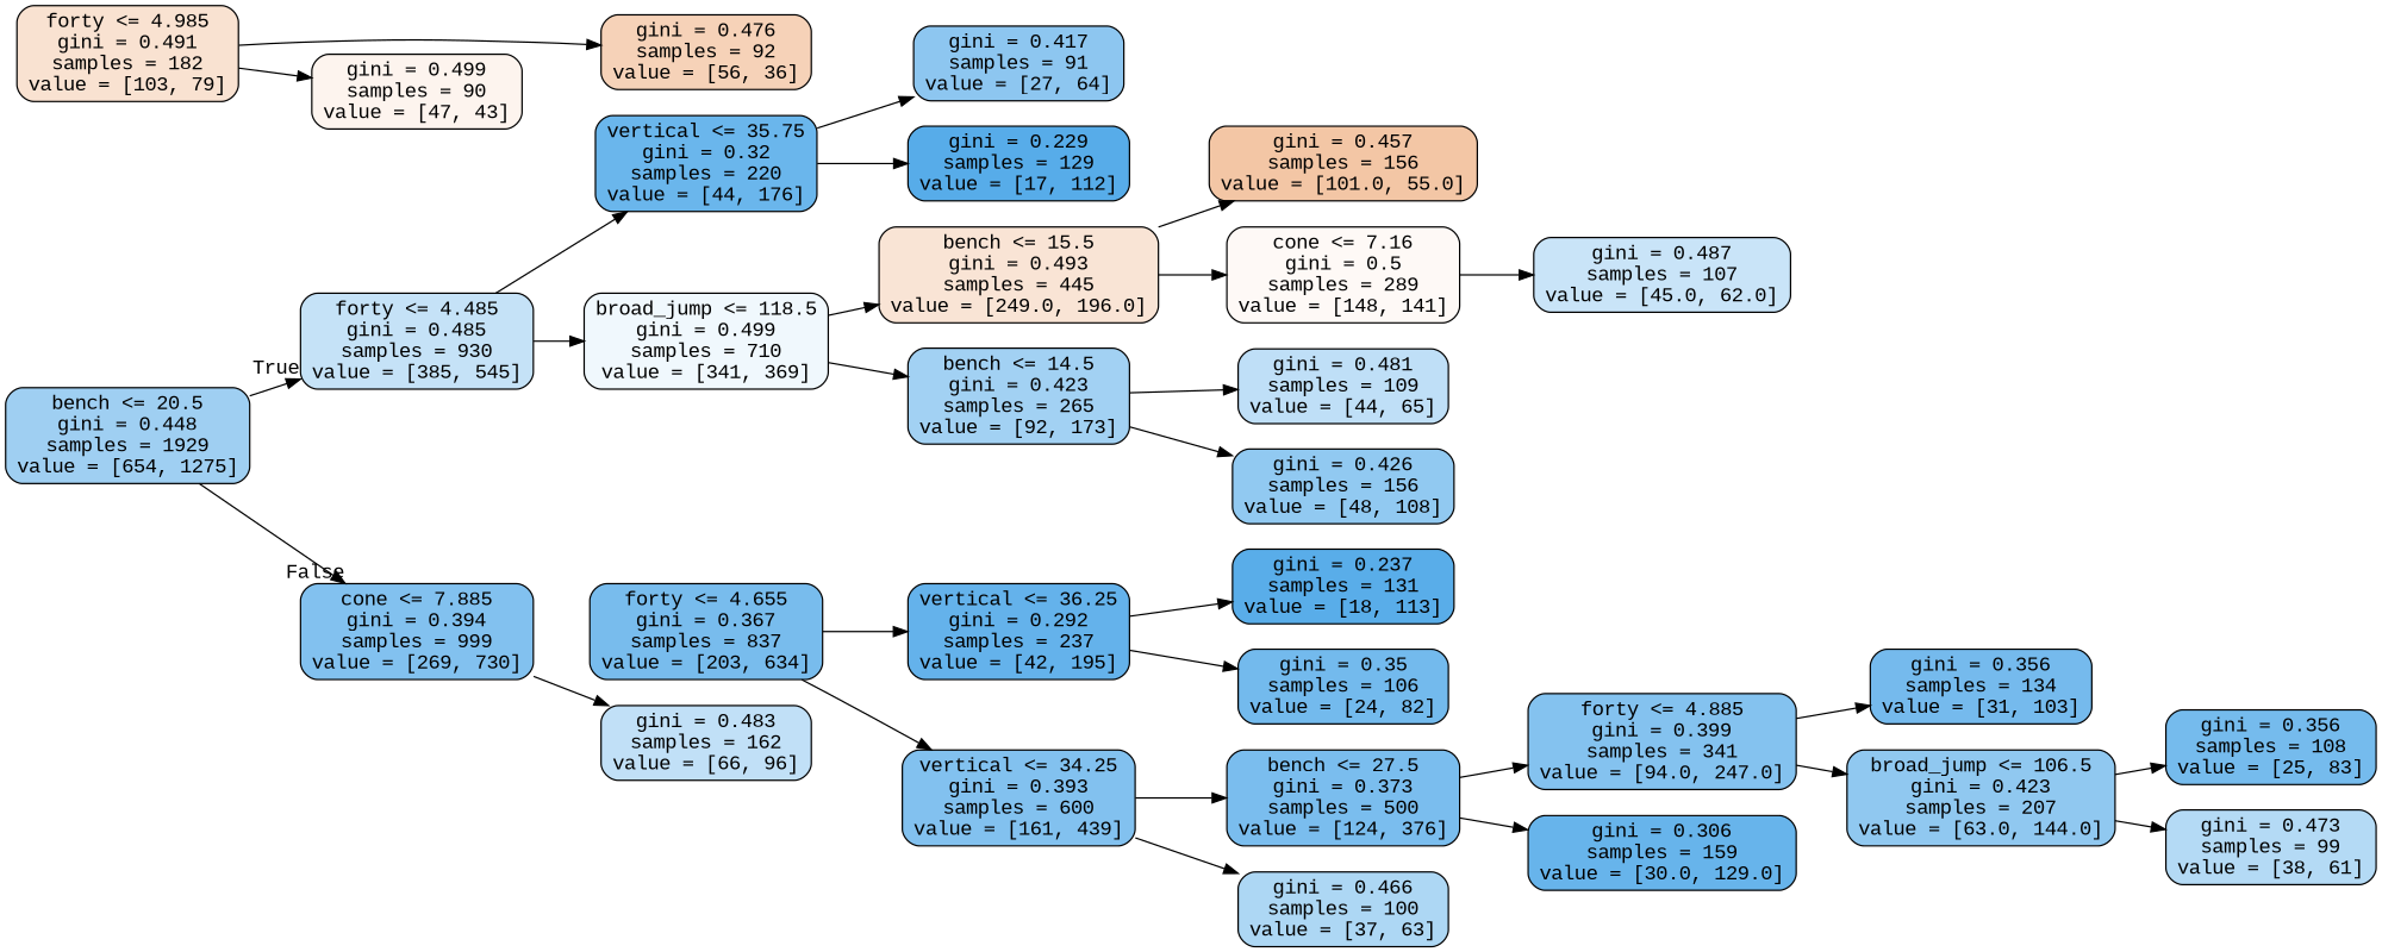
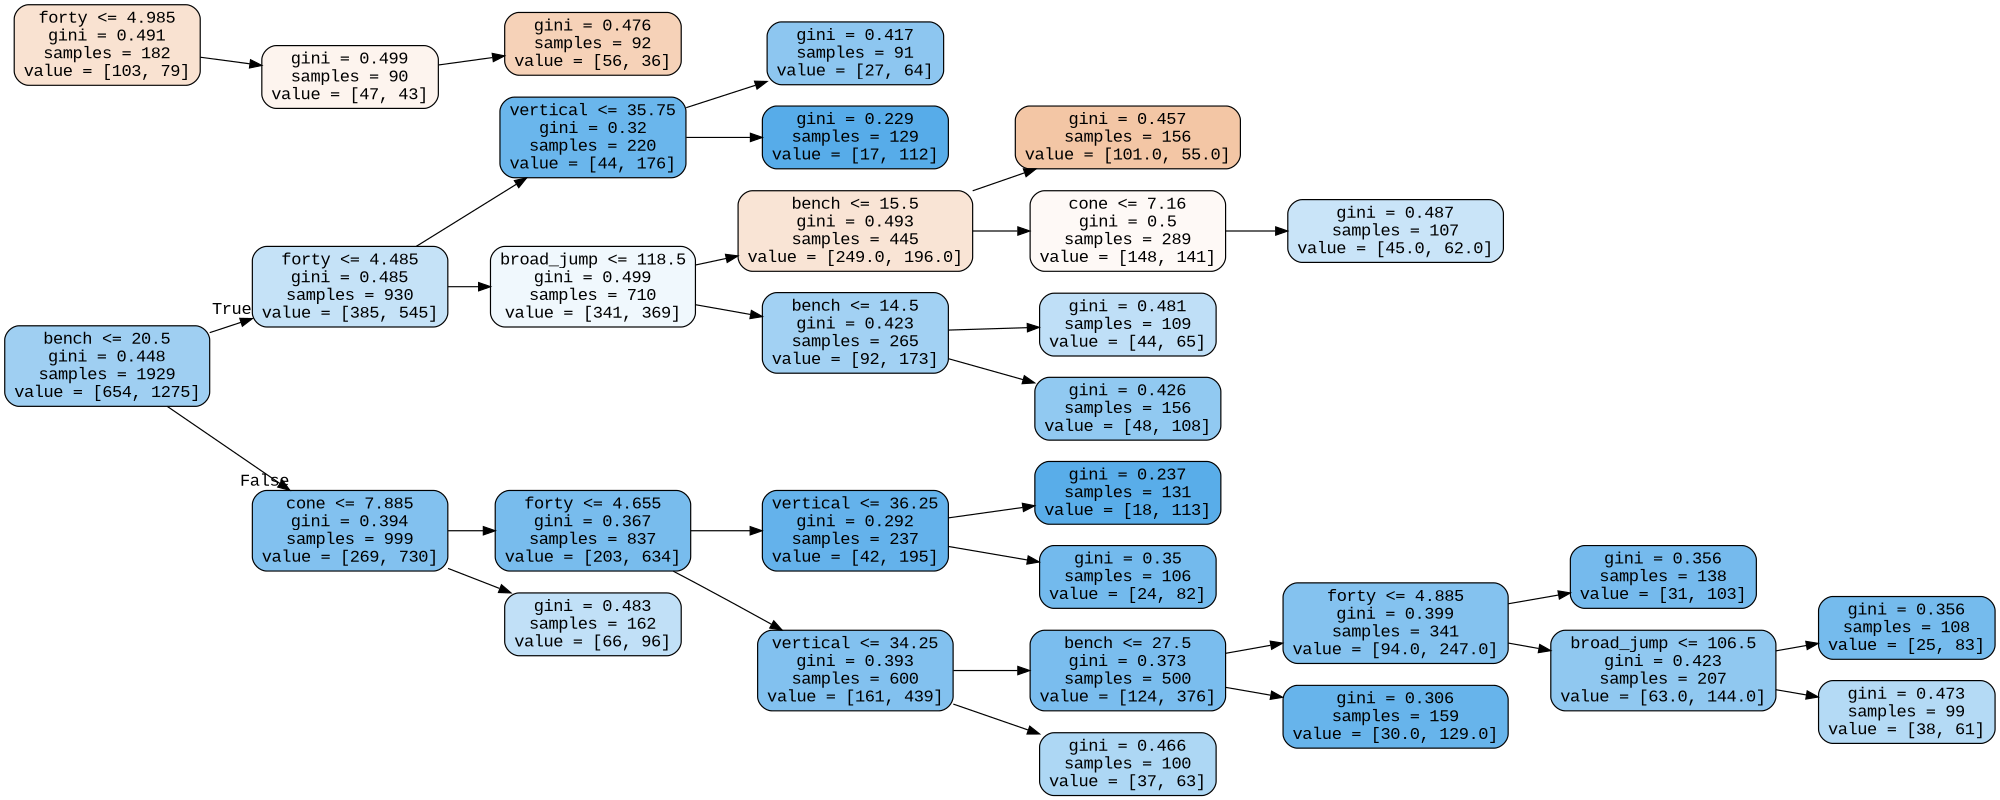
  digraph {
    fontname="Liberation Mono"
    rankdir=LR
    node [color=black fillcolor="#82c1ef" fontname="Liberation Mono" shape=box style="filled, rounded"]
    edge [fontname="Liberation Mono"]
    n1 [fillcolor="#9fcff2" label="bench <= 20.5\ngini = 0.448\nsamples = 1929\nvalue = [654, 1275]"]
    n2 [fillcolor="#c5e2f7" label="forty <= 4.485\ngini = 0.485\nsamples = 930\nvalue = [385, 545]"]
    n3 [label="cone <= 7.885\ngini = 0.394\nsamples = 999\nvalue = [269, 730]"]
    n4 [fillcolor="#6ab6ec" label="vertical <= 35.75\ngini = 0.32\nsamples = 220\nvalue = [44, 176]"]
    n5 [fillcolor="#f0f8fd" label="broad_jump <= 118.5\ngini = 0.499\nsamples = 710\nvalue = [341, 369]"]
    n6 [fillcolor="#78bced" label="forty <= 4.655\ngini = 0.367\nsamples = 837\nvalue = [203, 634]"]
    n7 [fillcolor="#c1e0f7" label="gini = 0.483\nsamples = 162\nvalue = [66, 96]"]
    n8 [fillcolor="#8dc6f0" label="gini = 0.417\nsamples = 91\nvalue = [27, 64]"]
    n9 [fillcolor="#57ace9" label="gini = 0.229\nsamples = 129\nvalue = [17, 112]"]
    n10 [fillcolor="#f9e4d5" label="bench <= 15.5\ngini = 0.493\nsamples = 445\nvalue = [249.0, 196.0]"]
    n11 [fillcolor="#a2d1f3" label="bench <= 14.5\ngini = 0.423\nsamples = 265\nvalue = [92, 173]"]
    n12 [fillcolor="#f3c6a5" label="gini = 0.457\nsamples = 156\nvalue = [101.0, 55.0]"]
    n13 [fillcolor="#fef9f6" label="cone <= 7.16\ngini = 0.5\nsamples = 289\nvalue = [148, 141]"]
    n14 [fillcolor="#bfdff7" label="gini = 0.481\nsamples = 109\nvalue = [44, 65]"]
    n15 [fillcolor="#91c9f1" label="gini = 0.426\nsamples = 156\nvalue = [48, 108]"]
    n16 [fillcolor="#c9e4f8" label="gini = 0.487\nsamples = 107\nvalue = [45.0, 62.0]"]
    n17 [fillcolor="#f9e2d1" label="forty <= 4.985\ngini = 0.491\nsamples = 182\nvalue = [103, 79]"]
    n18 [fillcolor="#f6d2b8" label="gini = 0.476\nsamples = 92\nvalue = [56, 36]"]
    n19 [fillcolor="#fdf4ee" label="gini = 0.499\nsamples = 90\nvalue = [47, 43]"]
    n20 [fillcolor="#64b2eb" label="vertical <= 36.25\ngini = 0.292\nsamples = 237\nvalue = [42, 195]"]
    n21 [label="vertical <= 34.25\ngini = 0.393\nsamples = 600\nvalue = [161, 439]"]
    n22 [fillcolor="#59ade9" label="gini = 0.237\nsamples = 131\nvalue = [18, 113]"]
    n23 [fillcolor="#73baed" label="gini = 0.35\nsamples = 106\nvalue = [24, 82]"]
    n24 [fillcolor="#7abdee" label="bench <= 27.5\ngini = 0.373\nsamples = 500\nvalue = [124, 376]"]
    n25 [fillcolor="#add7f4" label="gini = 0.466\nsamples = 100\nvalue = [37, 63]"]
    n26 [fillcolor="#84c2ef" label="forty <= 4.885\ngini = 0.399\nsamples = 341\nvalue = [94.0, 247.0]"]
    n27 [fillcolor="#67b4eb" label="gini = 0.306\nsamples = 159\nvalue = [30.0, 129.0]"]
-   n28 [fillcolor="#75baed" label="gini = 0.356\nsamples = 134\nvalue = [31, 103]"]
+   n28 [fillcolor="#75baed" label="gini = 0.356\nsamples = 138\nvalue = [31, 103]"]
    n29 [fillcolor="#90c8f0" label="broad_jump <= 106.5\ngini = 0.423\nsamples = 207\nvalue = [63.0, 144.0]"]
    n30 [fillcolor="#75bbed" label="gini = 0.356\nsamples = 108\nvalue = [25, 83]"]
    n31 [fillcolor="#b4daf5" label="gini = 0.473\nsamples = 99\nvalue = [38, 61]"]
    n1 -> n2 [headlabel=True labelangle=45 labeldistance=2.5]
    n1 -> n3 [headlabel=False labelangle=-45 labeldistance=2.5]
    n2 -> n4
    n2 -> n5
+   n3 -> n6
    n3 -> n7
    n4 -> n8
    n4 -> n9
    n5 -> n10
    n5 -> n11
    n6 -> n20
    n6 -> n21
    n10 -> n12
    n10 -> n13
    n11 -> n14
    n11 -> n15
    n13 -> n16
-   n17 -> n18
+   n19 -> n18
    n17 -> n19
    n20 -> n22
    n20 -> n23
    n21 -> n24
    n21 -> n25
    n24 -> n26
    n24 -> n27
    n26 -> n28
    n26 -> n29
    n29 -> n30
    n29 -> n31
  }
